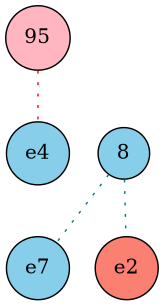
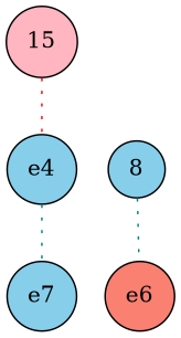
  graph {
    node [fillcolor=skyblue ordering=out shape=circle style=filled color=black]
    edge [color=teal style=dotted]
-   15 [fillcolor=lightpink label=95 color=""]
+   15 [fillcolor=lightpink color=""]
    e4
    8 [color=""]
    n4 [label=e7]
-   e2 [fillcolor=salmon]
+   e2 [fillcolor=salmon label=e6]
    15 -- e4 [color=red]
-   8 -- n4
+   e4 -- n4
    8 -- e2
  }
